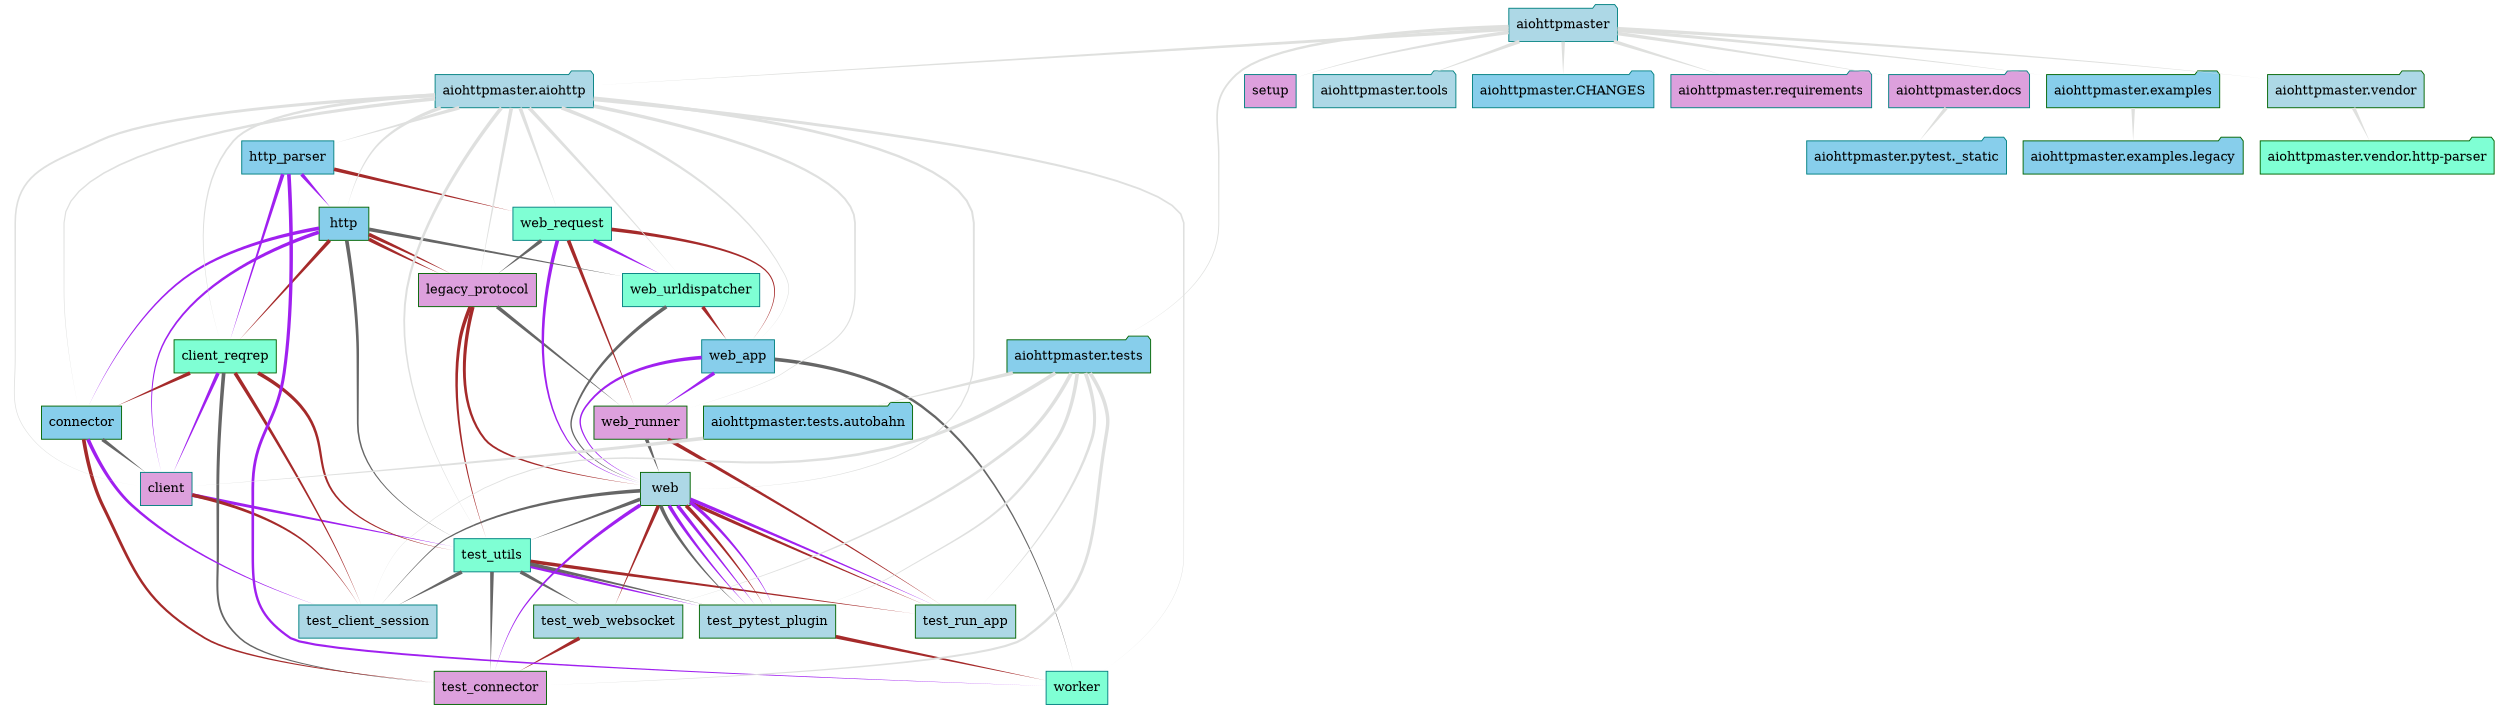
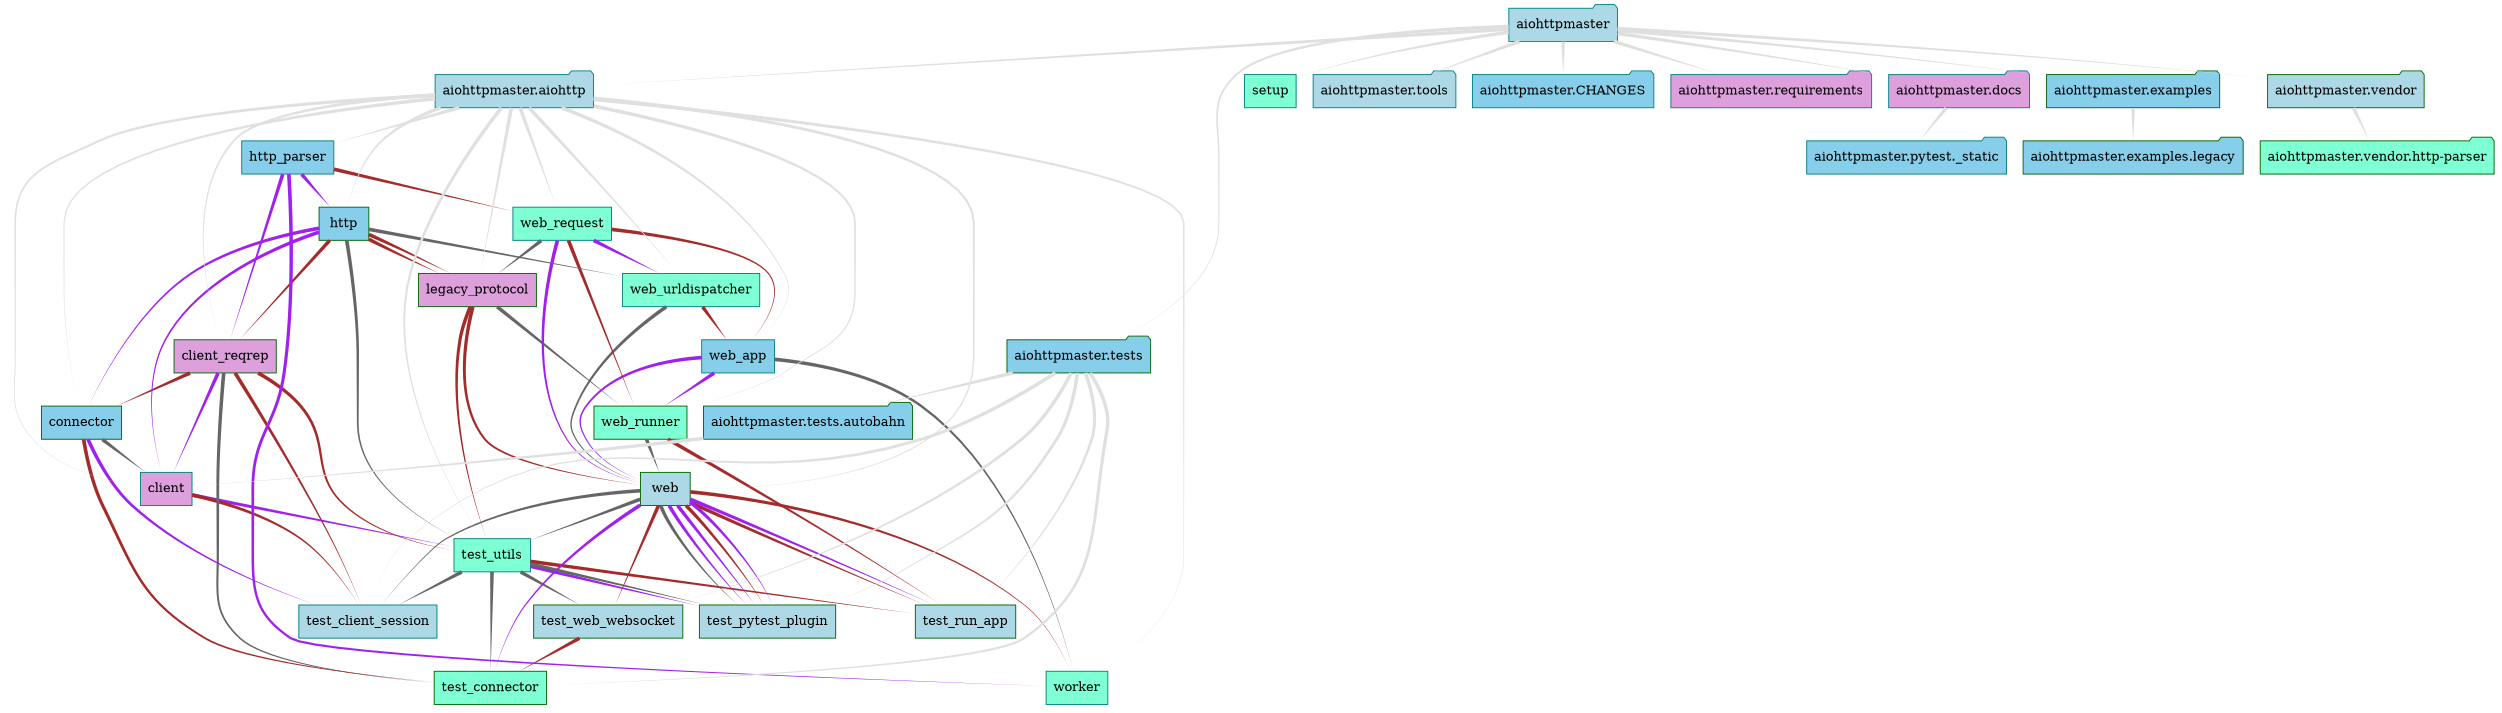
  digraph {
    node [bgcolor="#dfe0df" color=teal fillcolor=skyblue shape=rectangle style=filled]
    edge [arrowhead=none arrowtail=none color=brown dir=forward penwidth=4 style=tapered]
    worker [fillcolor=aquamarine]
    test_utils [fillcolor=aquamarine]
-   test_connector [color=darkgreen fillcolor=plum]
+   test_connector [color=darkgreen fillcolor=aquamarine]
    test_web_websocket [color=darkgreen fillcolor=lightblue]
    test_client_session [fillcolor=lightblue]
    test_run_app [color=darkgreen fillcolor=lightblue]
    test_pytest_plugin [color=darkgreen fillcolor=lightblue]
    web [color=darkgreen fillcolor=lightblue]
    web_app
-   web_runner [color=darkgreen fillcolor=plum]
+   web_runner [color=darkgreen fillcolor=aquamarine]
    n11 [color=darkgreen fillcolor=plum label=legacy_protocol]
    client [fillcolor=plum]
    web_urldispatcher [fillcolor=aquamarine]
    web_request [fillcolor=aquamarine]
-   client_reqrep [color=darkgreen fillcolor=aquamarine]
+   client_reqrep [color=darkgreen fillcolor=plum]
    connector [color=darkgreen]
    http [color=darkgreen]
    http_parser
    aiohttpmaster [fillcolor=lightblue shape=folder]
-   setup [fillcolor=plum]
+   setup [fillcolor=aquamarine]
    "aiohttpmaster.aiohttp" [fillcolor=lightblue shape=folder]
    "aiohttpmaster.tools" [fillcolor=lightblue shape=folder]
    "aiohttpmaster.CHANGES" [shape=folder]
    "aiohttpmaster.tests" [color=darkgreen shape=folder]
    "aiohttpmaster.requirements" [fillcolor=plum shape=folder]
    "aiohttpmaster.docs" [fillcolor=plum shape=folder]
    "aiohttpmaster.examples" [color=darkgreen shape=folder]
    "aiohttpmaster.vendor" [color=darkgreen fillcolor=lightblue shape=folder]
    "aiohttpmaster.tests.autobahn" [color=darkgreen shape=folder]
    n30 [label="aiohttpmaster.pytest._static" shape=folder]
    "aiohttpmaster.examples.legacy" [color=darkgreen shape=folder]
    "aiohttpmaster.vendor.http-parser" [color=darkgreen fillcolor=aquamarine shape=folder]
    test_utils -> test_connector [color=gray40]
    test_utils -> test_web_websocket [color=gray40]
    test_utils -> test_client_session [color=gray40]
    test_utils -> test_run_app
    test_utils -> test_pytest_plugin [color=purple]
    test_utils -> test_pytest_plugin [color=gray40]
    test_web_websocket -> test_connector
-   test_pytest_plugin -> worker
+   web -> worker
    web -> test_utils [color=gray40]
    web -> test_connector [color=purple]
    web -> test_web_websocket
    web -> test_client_session [color=gray40]
    web -> test_run_app
    web -> test_run_app [color=purple]
    web -> test_pytest_plugin [color=gray40]
    web -> test_pytest_plugin [color=purple]
    web -> test_pytest_plugin [color=purple]
    web -> test_pytest_plugin
    web -> test_pytest_plugin [color=purple]
    web_app -> worker [color=gray40]
    web_app -> web [color=purple]
    web_app -> web_runner [color=purple]
    web_runner -> test_run_app
    web_runner -> web [color=gray40]
    n11 -> test_utils
    n11 -> web
    n11 -> web_runner [color=gray40]
    client -> test_utils [color=purple]
    client -> test_client_session
    web_urldispatcher -> web [color=gray40]
    web_urldispatcher -> web_app
    web_request -> web [color=purple]
    web_request -> web_app
    web_request -> web_runner
    web_request -> n11 [color=gray40]
    web_request -> web_urldispatcher [color=purple]
    client_reqrep -> test_utils
    client_reqrep -> test_connector [color=gray40]
    client_reqrep -> test_client_session
    client_reqrep -> client [color=purple]
    client_reqrep -> connector
    connector -> test_connector
    connector -> test_client_session [color=purple]
    connector -> client [color=gray40]
    http -> test_utils [color=gray40]
    http -> n11
    http -> n11
    http -> client [color=purple]
    http -> web_urldispatcher [color=gray40]
    http -> client_reqrep
    http -> connector [color=purple]
    http_parser -> worker [color=purple]
    http_parser -> web_request
    http_parser -> client_reqrep [color=purple]
    http_parser -> http [color=purple]
    aiohttpmaster -> setup [color="#dfe0df"]
    aiohttpmaster -> "aiohttpmaster.aiohttp" [color="#dfe0de"]
    aiohttpmaster -> "aiohttpmaster.tools" [color="#dfe0de"]
    aiohttpmaster -> "aiohttpmaster.CHANGES" [color="#dfe0de"]
    aiohttpmaster -> "aiohttpmaster.tests" [color="#dfe0de"]
    aiohttpmaster -> "aiohttpmaster.requirements" [color="#dfe0de"]
    aiohttpmaster -> "aiohttpmaster.docs" [color="#dfe0de"]
    aiohttpmaster -> "aiohttpmaster.examples" [color="#dfe0de"]
    aiohttpmaster -> "aiohttpmaster.vendor" [color="#dfe0de"]
    "aiohttpmaster.aiohttp" -> worker [color="#dfe0df"]
    "aiohttpmaster.aiohttp" -> test_utils [color="#dfe0df"]
    "aiohttpmaster.aiohttp" -> web [color="#dfe0df"]
    "aiohttpmaster.aiohttp" -> web_app [color="#dfe0df"]
    "aiohttpmaster.aiohttp" -> web_runner [color="#dfe0df"]
    "aiohttpmaster.aiohttp" -> n11 [color="#dfe0df"]
    "aiohttpmaster.aiohttp" -> client [color="#dfe0df"]
    "aiohttpmaster.aiohttp" -> web_urldispatcher [color="#dfe0df"]
    "aiohttpmaster.aiohttp" -> web_request [color="#dfe0df"]
    "aiohttpmaster.aiohttp" -> client_reqrep [color="#dfe0df"]
    "aiohttpmaster.aiohttp" -> connector [color="#dfe0df"]
    "aiohttpmaster.aiohttp" -> http [color="#dfe0df"]
    "aiohttpmaster.aiohttp" -> http_parser [color="#dfe0df"]
    "aiohttpmaster.tests" -> test_connector [color="#dfe0df"]
    "aiohttpmaster.tests" -> test_web_websocket [color="#dfe0df"]
    "aiohttpmaster.tests" -> test_client_session [color="#dfe0df"]
    "aiohttpmaster.tests" -> test_run_app [color="#dfe0df"]
    "aiohttpmaster.tests" -> test_pytest_plugin [color="#dfe0df"]
    "aiohttpmaster.tests" -> "aiohttpmaster.tests.autobahn" [color="#dfe0de"]
    "aiohttpmaster.docs" -> n30 [color="#dfe0de"]
    "aiohttpmaster.examples" -> "aiohttpmaster.examples.legacy" [color="#dfe0de"]
    "aiohttpmaster.vendor" -> "aiohttpmaster.vendor.http-parser" [color="#dfe0de"]
    "aiohttpmaster.tests.autobahn" -> client [color="#dfe0df"]
  }
